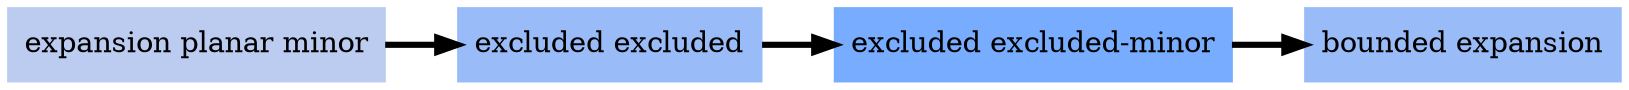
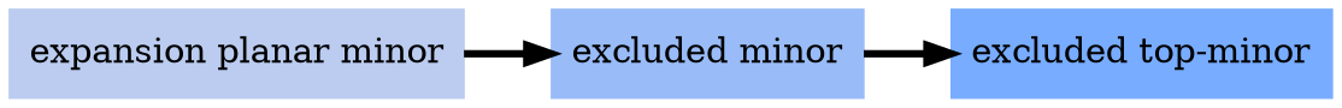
  digraph {
    rankdir=LR
    node [color="#99bcf8" shape=box style=filled]
    edge [decorate=true lblstyle="above, sloped" penwidth=3.0 weight=100]
    n1 [color="#bbccf0" label="expansion planar minor"]
-   n2 [label="excluded excluded"]
-   n3 [color="#78acff" label="excluded excluded-minor"]
-   n4 [label="bounded expansion"]
+   n2 [label="excluded minor"]
+   n3 [color="#78acff" label="excluded top-minor"]
    n1 -> n2
    n2 -> n3
-   n3 -> n4
  }
